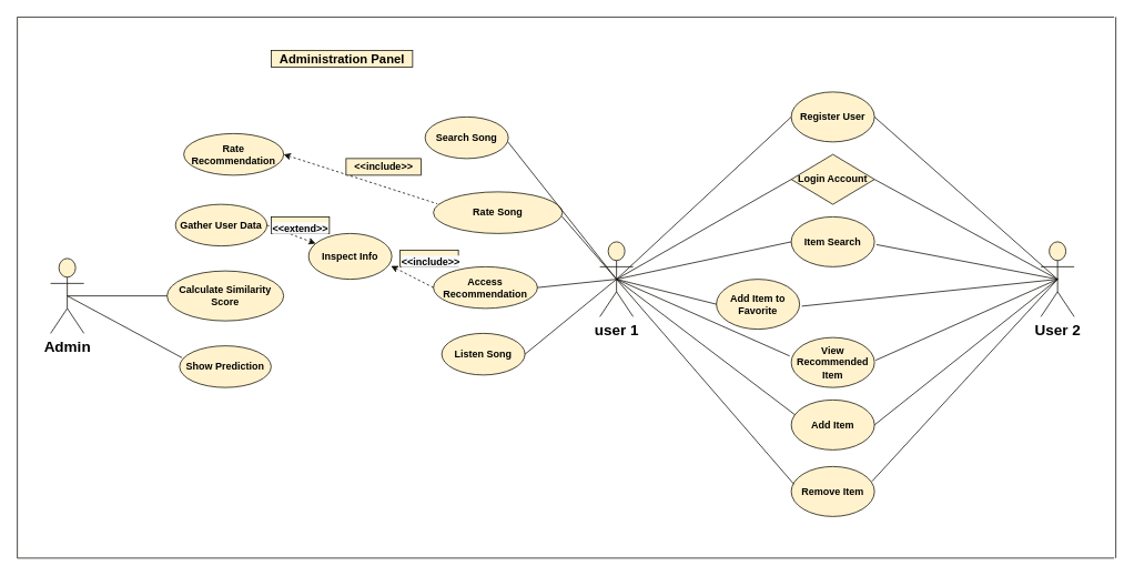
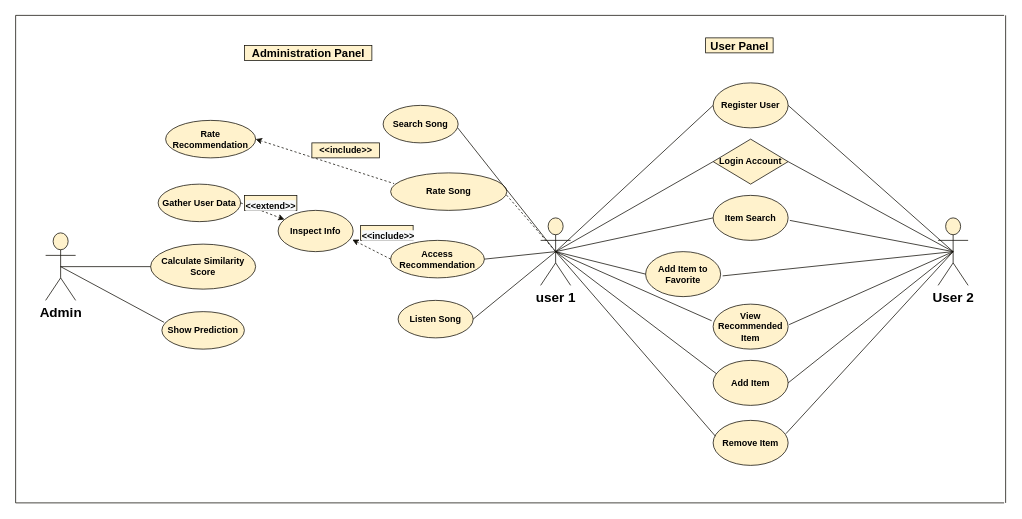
  <mxCell id="0" />
  <mxCell id="1" parent="0" />
  <mxCell id="2" value="user 1" style="shape=umlActor;verticalLabelPosition=bottom;verticalAlign=top;html=1;outlineConnect=0;fontSize=18;fontStyle=1;fillColor=#fff2cc;strokeColor=#0F0D06;" parent="1" vertex="1"><mxGeometry x="720" y="290" width="40" height="90" as="geometry" /></mxCell>
  <mxCell id="3" value="Admin" style="shape=umlActor;verticalLabelPosition=bottom;verticalAlign=top;html=1;outlineConnect=0;fontStyle=1;fontSize=18;fillColor=#fff2cc;strokeColor=#0F0D06;" parent="1" vertex="1"><mxGeometry x="60" y="310" width="40" height="90" as="geometry" /></mxCell>
  <mxCell id="4" value="&lt;font style=&quot;font-size: 18px&quot;&gt;&lt;b&gt;User 2&lt;/b&gt;&lt;/font&gt;" style="shape=umlActor;verticalLabelPosition=bottom;verticalAlign=top;html=1;outlineConnect=0;fillColor=#fff2cc;strokeColor=#0F0D06;" parent="1" vertex="1"><mxGeometry x="1250" y="290" width="40" height="90" as="geometry" /></mxCell>
  <mxCell id="5" value="&lt;b&gt;Access Recommendation&lt;/b&gt;" style="ellipse;whiteSpace=wrap;html=1;fillColor=#fff2cc;strokeColor=#0F0D06;" parent="1" vertex="1"><mxGeometry x="520" y="320" width="125" height="50" as="geometry" /></mxCell>
  <mxCell id="6" value="&lt;b&gt;Listen Song&lt;/b&gt;" style="ellipse;whiteSpace=wrap;html=1;fillColor=#fff2cc;strokeColor=#0F0D06;" parent="1" vertex="1"><mxGeometry x="530" y="400" width="100" height="50" as="geometry" /></mxCell>
  <mxCell id="7" value="&lt;b&gt;Rate Song&lt;/b&gt;" style="ellipse;whiteSpace=wrap;html=1;fillColor=#fff2cc;strokeColor=#0F0D06;" parent="1" vertex="1"><mxGeometry x="520" y="230" width="155" height="50" as="geometry" /></mxCell>
  <mxCell id="8" value="&lt;b&gt;Search Song&lt;/b&gt;" style="ellipse;whiteSpace=wrap;html=1;fillColor=#fff2cc;strokeColor=#0F0D06;" parent="1" vertex="1"><mxGeometry x="510" y="140" width="100" height="50" as="geometry" /></mxCell>
  <mxCell id="9" value="&lt;b&gt;Show Prediction&lt;/b&gt;" style="ellipse;whiteSpace=wrap;html=1;fillColor=#fff2cc;strokeColor=#0F0D06;" parent="1" vertex="1"><mxGeometry x="215" y="415" width="110" height="50" as="geometry" /></mxCell>
  <mxCell id="10" value="&lt;b&gt;Calculate Similarity Score&lt;/b&gt;" style="ellipse;whiteSpace=wrap;html=1;fillColor=#fff2cc;strokeColor=#0F0D06;" parent="1" vertex="1"><mxGeometry x="200" y="325" width="140" height="60" as="geometry" /></mxCell>
  <mxCell id="11" value="&lt;b&gt;Gather User Data&lt;/b&gt;" style="ellipse;whiteSpace=wrap;html=1;fillColor=#fff2cc;strokeColor=#0F0D06;" parent="1" vertex="1"><mxGeometry x="210" y="245" width="110" height="50" as="geometry" /></mxCell>
  <mxCell id="12" value="&lt;b&gt;Rate Recommendation&lt;/b&gt;" style="ellipse;whiteSpace=wrap;html=1;fillColor=#fff2cc;strokeColor=#0F0D06;" parent="1" vertex="1"><mxGeometry x="220" y="160" width="120" height="50" as="geometry" /></mxCell>
  <mxCell id="13" value="&lt;b&gt;Remove Item&lt;/b&gt;" style="ellipse;whiteSpace=wrap;html=1;fillColor=#fff2cc;strokeColor=#0F0D06;" parent="1" vertex="1"><mxGeometry x="950" y="560" width="100" height="60" as="geometry" /></mxCell>
  <mxCell id="14" value="&lt;b&gt;Add Item&lt;/b&gt;" style="ellipse;whiteSpace=wrap;html=1;fillColor=#fff2cc;strokeColor=#0F0D06;" parent="1" vertex="1"><mxGeometry x="950" y="480" width="100" height="60" as="geometry" /></mxCell>
  <mxCell id="15" value="&lt;b&gt;Add Item to Favorite&lt;/b&gt;" style="ellipse;whiteSpace=wrap;html=1;fillColor=#fff2cc;strokeColor=#0F0D06;" parent="1" vertex="1"><mxGeometry x="860" y="335" width="100" height="60" as="geometry" /></mxCell>
  <mxCell id="16" value="&lt;b&gt;Register User&lt;/b&gt;" style="ellipse;whiteSpace=wrap;html=1;fillColor=#fff2cc;strokeColor=#0F0D06;" parent="1" vertex="1"><mxGeometry x="950" y="110" width="100" height="60" as="geometry" /></mxCell>
  <mxCell id="17" value="" style="endArrow=none;html=1;entryX=0.994;entryY=0.598;entryDx=0;entryDy=0;entryPerimeter=0;exitX=0.5;exitY=0.5;exitDx=0;exitDy=0;exitPerimeter=0;fillColor=#fff2cc;strokeColor=#0F0D06;" parent="1" source="2" target="8" edge="1"><mxGeometry width="50" height="50" relative="1" as="geometry"><mxPoint x="720" y="310" as="sourcePoint" /><mxPoint x="630" y="200" as="targetPoint" /></mxGeometry></mxCell>
- <mxCell id="18" value="" style="endArrow=none;html=1;exitX=0.997;exitY=0.592;exitDx=0;exitDy=0;exitPerimeter=0;entryX=0.5;entryY=0.5;entryDx=0;entryDy=0;entryPerimeter=0;fillColor=#fff2cc;strokeColor=#0F0D06;" parent="1" source="7" target="2" edge="1"><mxGeometry width="50" height="50" relative="1" as="geometry"><mxPoint x="630" y="290" as="sourcePoint" /><mxPoint x="710" y="330" as="targetPoint" /></mxGeometry></mxCell>
+ <mxCell id="18" value="" style="endArrow=none;html=1;exitX=0.997;exitY=0.592;exitDx=0;exitDy=0;exitPerimeter=0;entryX=0.5;entryY=0.5;entryDx=0;entryDy=0;entryPerimeter=0;fillColor=#fff2cc;strokeColor=#0F0D06;dashed=1;" parent="1" source="7" target="2" edge="1"><mxGeometry width="50" height="50" relative="1" as="geometry"><mxPoint x="630" y="290" as="sourcePoint" /><mxPoint x="710" y="330" as="targetPoint" /></mxGeometry></mxCell>
  <mxCell id="19" value="" style="endArrow=none;html=1;exitX=1;exitY=0.5;exitDx=0;exitDy=0;entryX=0.5;entryY=0.5;entryDx=0;entryDy=0;entryPerimeter=0;fillColor=#fff2cc;strokeColor=#0F0D06;" parent="1" source="6" target="2" edge="1"><mxGeometry width="50" height="50" relative="1" as="geometry"><mxPoint x="630" y="370" as="sourcePoint" /><mxPoint x="700" y="350" as="targetPoint" /></mxGeometry></mxCell>
  <mxCell id="20" value="" style="endArrow=none;html=1;exitX=1;exitY=0.5;exitDx=0;exitDy=0;entryX=0.5;entryY=0.5;entryDx=0;entryDy=0;entryPerimeter=0;fillColor=#fff2cc;strokeColor=#0F0D06;" parent="1" source="5" target="2" edge="1"><mxGeometry width="50" height="50" relative="1" as="geometry"><mxPoint x="640" y="460" as="sourcePoint" /><mxPoint x="740" y="335" as="targetPoint" /></mxGeometry></mxCell>
  <mxCell id="21" value="" style="endArrow=none;html=1;entryX=0;entryY=0.5;entryDx=0;entryDy=0;exitX=0.5;exitY=0.5;exitDx=0;exitDy=0;exitPerimeter=0;fillColor=#fff2cc;strokeColor=#0F0D06;" parent="1" source="3" target="10" edge="1"><mxGeometry width="50" height="50" relative="1" as="geometry"><mxPoint x="160" y="360" as="sourcePoint" /><mxPoint x="240" y="360" as="targetPoint" /><Array as="points" /></mxGeometry></mxCell>
  <mxCell id="22" value="" style="endArrow=none;html=1;exitX=0.5;exitY=0.5;exitDx=0;exitDy=0;exitPerimeter=0;entryX=0.027;entryY=0.286;entryDx=0;entryDy=0;entryPerimeter=0;fillColor=#fff2cc;strokeColor=#0F0D06;" parent="1" source="3" target="9" edge="1"><mxGeometry width="50" height="50" relative="1" as="geometry"><mxPoint x="170" y="380" as="sourcePoint" /><mxPoint x="240" y="450" as="targetPoint" /></mxGeometry></mxCell>
  <mxCell id="23" value="" style="endArrow=none;dashed=1;html=1;entryX=0.03;entryY=0.286;entryDx=0;entryDy=0;entryPerimeter=0;exitX=1;exitY=0.5;exitDx=0;exitDy=0;startArrow=classic;startFill=1;fillColor=#fff2cc;strokeColor=#0F0D06;" parent="1" source="12" target="7" edge="1"><mxGeometry width="50" height="50" relative="1" as="geometry"><mxPoint x="390" y="190" as="sourcePoint" /><mxPoint x="510" y="260" as="targetPoint" /></mxGeometry></mxCell>
  <mxCell id="24" value="&lt;b&gt;&amp;lt;&amp;lt;include&amp;gt;&amp;gt;&lt;/b&gt;" style="text;html=1;align=center;verticalAlign=middle;resizable=0;points=[];autosize=1;fillColor=#fff2cc;strokeColor=#0F0D06;" parent="1" vertex="1"><mxGeometry x="415" y="190" width="90" height="20" as="geometry" /></mxCell>
  <mxCell id="25" value="" style="endArrow=none;html=1;entryX=0;entryY=0.5;entryDx=0;entryDy=0;fillColor=#fff2cc;strokeColor=#0F0D06;" parent="1" target="16" edge="1"><mxGeometry width="50" height="50" relative="1" as="geometry"><mxPoint x="740" y="335" as="sourcePoint" /><mxPoint x="870" y="120" as="targetPoint" /></mxGeometry></mxCell>
  <mxCell id="26" value="" style="endArrow=none;html=1;entryX=0;entryY=0.5;entryDx=0;entryDy=0;exitX=0.5;exitY=0.5;exitDx=0;exitDy=0;exitPerimeter=0;fillColor=#fff2cc;strokeColor=#0F0D06;" parent="1" source="2" target="39" edge="1"><mxGeometry width="50" height="50" relative="1" as="geometry"><mxPoint x="760" y="330" as="sourcePoint" /><mxPoint x="870" y="210" as="targetPoint" /></mxGeometry></mxCell>
  <mxCell id="27" value="" style="endArrow=none;html=1;entryX=0;entryY=0.5;entryDx=0;entryDy=0;exitX=0.5;exitY=0.5;exitDx=0;exitDy=0;exitPerimeter=0;fillColor=#fff2cc;strokeColor=#0F0D06;" parent="1" source="2" target="15" edge="1"><mxGeometry width="50" height="50" relative="1" as="geometry"><mxPoint x="740" y="340" as="sourcePoint" /><mxPoint x="870" y="280" as="targetPoint" /></mxGeometry></mxCell>
  <mxCell id="28" value="" style="endArrow=none;html=1;entryX=-0.02;entryY=0.369;entryDx=0;entryDy=0;entryPerimeter=0;fillColor=#fff2cc;strokeColor=#0F0D06;" parent="1" target="40" edge="1"><mxGeometry width="50" height="50" relative="1" as="geometry"><mxPoint x="740" y="335" as="sourcePoint" /><mxPoint x="840" y="370" as="targetPoint" /></mxGeometry></mxCell>
  <mxCell id="29" value="" style="endArrow=none;html=1;entryX=0;entryY=0.5;entryDx=0;entryDy=0;fillColor=#fff2cc;strokeColor=#0F0D06;" parent="1" target="41" edge="1"><mxGeometry width="50" height="50" relative="1" as="geometry"><mxPoint x="740" y="335" as="sourcePoint" /><mxPoint x="860" y="430" as="targetPoint" /></mxGeometry></mxCell>
  <mxCell id="30" value="" style="endArrow=none;html=1;entryX=0.047;entryY=0.3;entryDx=0;entryDy=0;entryPerimeter=0;exitX=0.5;exitY=0.5;exitDx=0;exitDy=0;exitPerimeter=0;fillColor=#fff2cc;strokeColor=#0F0D06;" parent="1" source="2" target="14" edge="1"><mxGeometry width="50" height="50" relative="1" as="geometry"><mxPoint x="770" y="360" as="sourcePoint" /><mxPoint x="930" y="500" as="targetPoint" /></mxGeometry></mxCell>
  <mxCell id="31" value="" style="endArrow=none;html=1;entryX=0.03;entryY=0.35;entryDx=0;entryDy=0;entryPerimeter=0;exitX=0.5;exitY=0.5;exitDx=0;exitDy=0;exitPerimeter=0;fillColor=#fff2cc;strokeColor=#0F0D06;" parent="1" source="2" target="13" edge="1"><mxGeometry width="50" height="50" relative="1" as="geometry"><mxPoint x="770" y="370" as="sourcePoint" /><mxPoint x="870" y="620" as="targetPoint" /></mxGeometry></mxCell>
  <mxCell id="32" value="" style="endArrow=none;html=1;exitX=1;exitY=0.5;exitDx=0;exitDy=0;entryX=0.5;entryY=0.5;entryDx=0;entryDy=0;entryPerimeter=0;fillColor=#fff2cc;strokeColor=#0F0D06;" parent="1" source="16" target="4" edge="1"><mxGeometry width="50" height="50" relative="1" as="geometry"><mxPoint x="790" y="420" as="sourcePoint" /><mxPoint x="840" y="370" as="targetPoint" /></mxGeometry></mxCell>
  <mxCell id="33" value="" style="endArrow=none;html=1;startArrow=none;exitX=1.023;exitY=0.556;exitDx=0;exitDy=0;exitPerimeter=0;entryX=0.5;entryY=0.5;entryDx=0;entryDy=0;entryPerimeter=0;fillColor=#fff2cc;strokeColor=#0F0D06;" parent="1" source="39" target="4" edge="1"><mxGeometry width="50" height="50" relative="1" as="geometry"><mxPoint x="1050" y="210" as="sourcePoint" /><mxPoint x="1240" y="330" as="targetPoint" /></mxGeometry></mxCell>
  <mxCell id="34" value="" style="endArrow=none;html=1;exitX=1.027;exitY=0.539;exitDx=0;exitDy=0;exitPerimeter=0;fillColor=#fff2cc;strokeColor=#0F0D06;" parent="1" source="15" edge="1"><mxGeometry width="50" height="50" relative="1" as="geometry"><mxPoint x="1040" y="290" as="sourcePoint" /><mxPoint x="1270" y="335" as="targetPoint" /></mxGeometry></mxCell>
  <mxCell id="35" value="" style="endArrow=none;html=1;startArrow=none;exitX=1.013;exitY=0.456;exitDx=0;exitDy=0;exitPerimeter=0;entryX=0.5;entryY=0.5;entryDx=0;entryDy=0;entryPerimeter=0;fillColor=#fff2cc;strokeColor=#0F0D06;" parent="1" source="40" target="4" edge="1"><mxGeometry width="50" height="50" relative="1" as="geometry"><mxPoint x="1050" y="350" as="sourcePoint" /><mxPoint x="1230" y="350" as="targetPoint" /></mxGeometry></mxCell>
  <mxCell id="36" value="" style="endArrow=none;html=1;startArrow=none;entryX=0.5;entryY=0.5;entryDx=0;entryDy=0;entryPerimeter=0;fillColor=#fff2cc;strokeColor=#0F0D06;exitX=1;exitY=0.5;exitDx=0;exitDy=0;" parent="1" source="41" target="4" edge="1"><mxGeometry width="50" height="50" relative="1" as="geometry"><mxPoint x="990" y="440" as="sourcePoint" /><mxPoint x="1220" y="360" as="targetPoint" /></mxGeometry></mxCell>
  <mxCell id="37" value="" style="endArrow=none;html=1;exitX=1;exitY=0.5;exitDx=0;exitDy=0;entryX=0.5;entryY=0.5;entryDx=0;entryDy=0;entryPerimeter=0;fillColor=#fff2cc;strokeColor=#0F0D06;" parent="1" source="14" target="4" edge="1"><mxGeometry width="50" height="50" relative="1" as="geometry"><mxPoint x="990" y="530" as="sourcePoint" /><mxPoint x="1240" y="350" as="targetPoint" /></mxGeometry></mxCell>
  <mxCell id="38" value="" style="endArrow=none;html=1;exitX=0.97;exitY=0.297;exitDx=0;exitDy=0;exitPerimeter=0;entryX=0.5;entryY=0.5;entryDx=0;entryDy=0;entryPerimeter=0;fillColor=#fff2cc;strokeColor=#0F0D06;" parent="1" source="13" target="4" edge="1"><mxGeometry width="50" height="50" relative="1" as="geometry"><mxPoint x="1030" y="590" as="sourcePoint" /><mxPoint x="1240" y="360" as="targetPoint" /></mxGeometry></mxCell>
  <mxCell id="39" value="&lt;b&gt;Item Search&lt;/b&gt;" style="ellipse;whiteSpace=wrap;html=1;fillColor=#fff2cc;strokeColor=#0F0D06;" parent="1" vertex="1"><mxGeometry x="950" y="260" width="100" height="60" as="geometry" /></mxCell>
  <mxCell id="40" value="&lt;b&gt;View Recommended Item&lt;/b&gt;" style="ellipse;whiteSpace=wrap;html=1;fillColor=#fff2cc;strokeColor=#0F0D06;" parent="1" vertex="1"><mxGeometry x="950" y="405" width="100" height="60" as="geometry" /></mxCell>
  <mxCell id="41" value="&lt;b&gt;Login Account&lt;/b&gt;" style="rhombus;whiteSpace=wrap;html=1;fillColor=#fff2cc;strokeColor=#0F0D06;" parent="1" vertex="1"><mxGeometry x="950" y="185" width="100" height="60" as="geometry" /></mxCell>
+ <mxCell id="42" value="&lt;font style=&quot;font-size: 15px&quot;&gt;&lt;b&gt;User Panel&lt;/b&gt;&lt;/font&gt;" style="text;html=1;align=center;verticalAlign=middle;resizable=0;points=[];autosize=1;fillColor=#fff2cc;strokeColor=#0F0D06;" parent="1" vertex="1"><mxGeometry x="940" width="90" height="20" as="geometry" y="50" /></mxCell>
  <mxCell id="43" value="&lt;b&gt;Inspect Info&lt;/b&gt;" style="ellipse;whiteSpace=wrap;html=1;fillColor=#fff2cc;strokeColor=#0F0D06;" parent="1" vertex="1"><mxGeometry x="370" y="280" width="100" height="55" as="geometry" /></mxCell>
  <mxCell id="44" value="" style="endArrow=none;dashed=1;html=1;entryX=0;entryY=0.5;entryDx=0;entryDy=0;exitX=0.99;exitY=0.709;exitDx=0;exitDy=0;exitPerimeter=0;startArrow=classic;startFill=1;fillColor=#fff2cc;strokeColor=#0F0D06;" parent="1" source="43" target="5" edge="1"><mxGeometry width="50" height="50" relative="1" as="geometry"><mxPoint x="530" y="560" as="sourcePoint" /><mxPoint x="533" y="267.16" as="targetPoint" /></mxGeometry></mxCell>
  <mxCell id="45" value="" style="endArrow=classic;dashed=1;html=1;exitX=1;exitY=0.5;exitDx=0;exitDy=0;endFill=1;fillColor=#fff2cc;strokeColor=#0F0D06;" parent="1" source="11" target="43" edge="1"><mxGeometry width="50" height="50" relative="1" as="geometry"><mxPoint x="550.97" y="581" as="sourcePoint" /><mxPoint x="750" y="345" as="targetPoint" /></mxGeometry></mxCell>
  <mxCell id="46" value="&lt;b style=&quot;font-family: helvetica; font-size: 12px; font-style: normal; letter-spacing: normal; text-align: center; text-indent: 0px; text-transform: none; word-spacing: 0px; background-color: rgb(248, 249, 250);&quot;&gt;&amp;lt;&amp;lt;include&amp;gt;&amp;gt;&lt;/b&gt;" style="text;whiteSpace=wrap;html=1;fillColor=#fff2cc;strokeColor=#0F0D06;" parent="1" vertex="1"><mxGeometry x="480" y="300" width="70" height="20" as="geometry" /></mxCell>
  <mxCell id="47" value="&lt;b style=&quot;font-family: helvetica; font-size: 12px; font-style: normal; letter-spacing: normal; text-align: center; text-indent: 0px; text-transform: none; word-spacing: 0px; background-color: rgb(248, 249, 250);&quot;&gt;&amp;lt;&amp;lt;extend&amp;gt;&amp;gt;&lt;/b&gt;" style="text;whiteSpace=wrap;html=1;fillColor=#fff2cc;strokeColor=#0F0D06;" parent="1" vertex="1"><mxGeometry x="325" y="260" width="70" height="20" as="geometry" /></mxCell>
  <mxCell id="48" value="&lt;font style=&quot;font-size: 15px&quot;&gt;&lt;b&gt;Administration Panel&lt;/b&gt;&lt;/font&gt;" style="text;html=1;align=center;verticalAlign=middle;resizable=0;points=[];autosize=1;fillColor=#fff2cc;strokeColor=#0F0D06;" parent="1" vertex="1"><mxGeometry x="325" y="60" width="170" height="20" as="geometry" /></mxCell>
  <mxCell id="49" value="" style="endArrow=none;html=1;fillColor=#fff2cc;strokeColor=#0F0D06;" parent="1" edge="1"><mxGeometry width="50" height="50" relative="1" as="geometry"><mxPoint x="20" y="20" as="sourcePoint" /><mxPoint x="20" y="670" as="targetPoint" /></mxGeometry></mxCell>
  <mxCell id="50" value="" style="endArrow=none;html=1;fillColor=#fff2cc;strokeColor=#0F0D06;" parent="1" edge="1"><mxGeometry width="50" height="50" relative="1" as="geometry"><mxPoint x="20" y="20" as="sourcePoint" /><mxPoint x="1338" y="20" as="targetPoint" /></mxGeometry></mxCell>
  <mxCell id="51" value="" style="endArrow=none;html=1;fillColor=#fff2cc;strokeColor=#0F0D06;" parent="1" edge="1"><mxGeometry width="50" height="50" relative="1" as="geometry"><mxPoint x="1340" y="20" as="sourcePoint" /><mxPoint x="1340" y="670" as="targetPoint" /></mxGeometry></mxCell>
  <mxCell id="52" value="" style="endArrow=none;html=1;fillColor=#fff2cc;strokeColor=#0F0D06;" parent="1" edge="1"><mxGeometry width="50" height="50" relative="1" as="geometry"><mxPoint x="20" y="670" as="sourcePoint" /><mxPoint x="1338" y="670" as="targetPoint" /></mxGeometry></mxCell>
